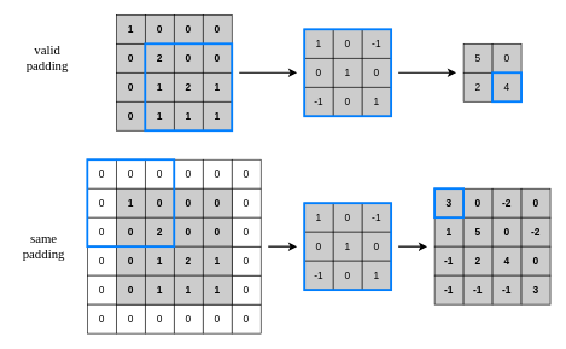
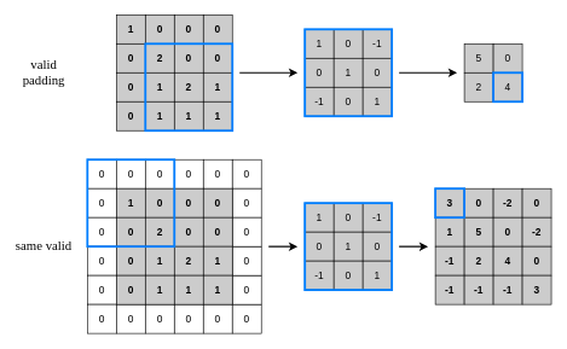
  <mxCell id="0" />
  <mxCell id="1" parent="0" />
  <mxCell id="2" value="1" style="whiteSpace=wrap;html=1;aspect=fixed;horizontal=1;verticalAlign=middle;fontSize=14;fillColor=#CCCCCC;fontStyle=1" vertex="1" parent="1"><mxGeometry x="160" y="20" width="40" height="40" as="geometry" /></mxCell>
  <mxCell id="3" value="0" style="whiteSpace=wrap;html=1;aspect=fixed;horizontal=1;verticalAlign=middle;fontSize=14;fillColor=#CCCCCC;fontStyle=1" vertex="1" parent="1"><mxGeometry x="200" y="20" width="40" height="40" as="geometry" /></mxCell>
  <mxCell id="4" value="0" style="whiteSpace=wrap;html=1;aspect=fixed;horizontal=1;verticalAlign=middle;fontSize=14;fillColor=#CCCCCC;fontStyle=1" vertex="1" parent="1"><mxGeometry x="240" y="20" width="40" height="40" as="geometry" /></mxCell>
  <mxCell id="5" value="0" style="whiteSpace=wrap;html=1;aspect=fixed;horizontal=1;verticalAlign=middle;fontSize=14;fillColor=#CCCCCC;fontStyle=1" vertex="1" parent="1"><mxGeometry x="280" y="20" width="40" height="40" as="geometry" /></mxCell>
  <mxCell id="6" value="0" style="whiteSpace=wrap;html=1;aspect=fixed;horizontal=1;verticalAlign=middle;fontSize=14;fillColor=#CCCCCC;fontStyle=1" vertex="1" parent="1"><mxGeometry x="160" y="60" width="40" height="40" as="geometry" /></mxCell>
  <mxCell id="7" value="2" style="whiteSpace=wrap;html=1;aspect=fixed;horizontal=1;verticalAlign=middle;fontSize=14;fillColor=#CCCCCC;fontStyle=1" vertex="1" parent="1"><mxGeometry x="200" y="60" width="40" height="40" as="geometry" /></mxCell>
  <mxCell id="8" value="0" style="whiteSpace=wrap;html=1;aspect=fixed;horizontal=1;verticalAlign=middle;fontSize=14;fillColor=#CCCCCC;fontStyle=1" vertex="1" parent="1"><mxGeometry x="240" y="60" width="40" height="40" as="geometry" /></mxCell>
  <mxCell id="9" value="0" style="whiteSpace=wrap;html=1;aspect=fixed;horizontal=1;verticalAlign=middle;fontSize=14;fillColor=#CCCCCC;fontStyle=1" vertex="1" parent="1"><mxGeometry x="280" y="60" width="40" height="40" as="geometry" /></mxCell>
  <mxCell id="10" value="0" style="whiteSpace=wrap;html=1;aspect=fixed;horizontal=1;verticalAlign=middle;fontSize=14;fillColor=#CCCCCC;fontStyle=1" vertex="1" parent="1"><mxGeometry x="160" y="100" width="40" height="40" as="geometry" /></mxCell>
  <mxCell id="11" value="1" style="whiteSpace=wrap;html=1;aspect=fixed;horizontal=1;verticalAlign=middle;fontSize=14;fillColor=#CCCCCC;fontStyle=1" vertex="1" parent="1"><mxGeometry x="200" y="100" width="40" height="40" as="geometry" /></mxCell>
  <mxCell id="12" value="2" style="whiteSpace=wrap;html=1;aspect=fixed;horizontal=1;verticalAlign=middle;fontSize=14;fillColor=#CCCCCC;fontStyle=1" vertex="1" parent="1"><mxGeometry x="240" y="100" width="40" height="40" as="geometry" /></mxCell>
  <mxCell id="13" value="1" style="whiteSpace=wrap;html=1;aspect=fixed;horizontal=1;verticalAlign=middle;fontSize=14;fillColor=#CCCCCC;fontStyle=1" vertex="1" parent="1"><mxGeometry x="280" y="100" width="40" height="40" as="geometry" /></mxCell>
  <mxCell id="14" value="0" style="whiteSpace=wrap;html=1;aspect=fixed;horizontal=1;verticalAlign=middle;fontSize=14;fillColor=#CCCCCC;fontStyle=1" vertex="1" parent="1"><mxGeometry x="160" y="140" width="40" height="40" as="geometry" /></mxCell>
  <mxCell id="15" value="1" style="whiteSpace=wrap;html=1;aspect=fixed;horizontal=1;verticalAlign=middle;fontSize=14;fillColor=#CCCCCC;fontStyle=1" vertex="1" parent="1"><mxGeometry x="200" y="140" width="40" height="40" as="geometry" /></mxCell>
  <mxCell id="16" value="1" style="whiteSpace=wrap;html=1;aspect=fixed;horizontal=1;verticalAlign=middle;fontSize=14;fillColor=#CCCCCC;fontStyle=1" vertex="1" parent="1"><mxGeometry x="240" y="140" width="40" height="40" as="geometry" /></mxCell>
  <mxCell id="17" value="1" style="whiteSpace=wrap;html=1;aspect=fixed;horizontal=1;verticalAlign=middle;fontSize=14;fillColor=#CCCCCC;fontStyle=1" vertex="1" parent="1"><mxGeometry x="280" y="140" width="40" height="40" as="geometry" /></mxCell>
  <mxCell id="18" value="0" style="whiteSpace=wrap;html=1;aspect=fixed;horizontal=1;verticalAlign=middle;fontSize=14;" vertex="1" parent="1"><mxGeometry x="120" y="220" width="40" height="40" as="geometry" /></mxCell>
  <mxCell id="19" value="0" style="whiteSpace=wrap;html=1;aspect=fixed;horizontal=1;verticalAlign=middle;fontSize=14;" vertex="1" parent="1"><mxGeometry x="160" y="220" width="40" height="40" as="geometry" /></mxCell>
  <mxCell id="20" value="0" style="whiteSpace=wrap;html=1;aspect=fixed;horizontal=1;verticalAlign=middle;fontSize=14;" vertex="1" parent="1"><mxGeometry x="200" y="220" width="40" height="40" as="geometry" /></mxCell>
  <mxCell id="21" value="0" style="whiteSpace=wrap;html=1;aspect=fixed;horizontal=1;verticalAlign=middle;fontSize=14;" vertex="1" parent="1"><mxGeometry x="240" y="220" width="40" height="40" as="geometry" /></mxCell>
  <mxCell id="22" value="0" style="whiteSpace=wrap;html=1;aspect=fixed;horizontal=1;verticalAlign=middle;fontSize=14;" vertex="1" parent="1"><mxGeometry x="280" y="220" width="40" height="40" as="geometry" /></mxCell>
  <mxCell id="23" value="0" style="whiteSpace=wrap;html=1;aspect=fixed;horizontal=1;verticalAlign=middle;fontSize=14;" vertex="1" parent="1"><mxGeometry x="320" y="220" width="40" height="40" as="geometry" /></mxCell>
  <mxCell id="24" value="0" style="whiteSpace=wrap;html=1;aspect=fixed;horizontal=1;verticalAlign=middle;fontSize=14;" vertex="1" parent="1"><mxGeometry x="320" y="260" width="40" height="40" as="geometry" /></mxCell>
  <mxCell id="25" value="0" style="whiteSpace=wrap;html=1;aspect=fixed;horizontal=1;verticalAlign=middle;fontSize=14;" vertex="1" parent="1"><mxGeometry x="120" y="260" width="40" height="40" as="geometry" /></mxCell>
  <mxCell id="26" value="0" style="whiteSpace=wrap;html=1;aspect=fixed;horizontal=1;verticalAlign=middle;fontSize=14;" vertex="1" parent="1"><mxGeometry x="120" y="300" width="40" height="40" as="geometry" /></mxCell>
  <mxCell id="27" value="0" style="whiteSpace=wrap;html=1;aspect=fixed;horizontal=1;verticalAlign=middle;fontSize=14;" vertex="1" parent="1"><mxGeometry x="120" y="340" width="40" height="40" as="geometry" /></mxCell>
  <mxCell id="28" value="0" style="whiteSpace=wrap;html=1;aspect=fixed;horizontal=1;verticalAlign=middle;fontSize=14;" vertex="1" parent="1"><mxGeometry x="120" y="380" width="40" height="40" as="geometry" /></mxCell>
  <mxCell id="29" value="0" style="whiteSpace=wrap;html=1;aspect=fixed;horizontal=1;verticalAlign=middle;fontSize=14;" vertex="1" parent="1"><mxGeometry x="120" y="420" width="40" height="40" as="geometry" /></mxCell>
  <mxCell id="30" value="0" style="whiteSpace=wrap;html=1;aspect=fixed;horizontal=1;verticalAlign=middle;fontSize=14;" vertex="1" parent="1"><mxGeometry x="160" y="420" width="40" height="40" as="geometry" /></mxCell>
  <mxCell id="31" value="0" style="whiteSpace=wrap;html=1;aspect=fixed;horizontal=1;verticalAlign=middle;fontSize=14;" vertex="1" parent="1"><mxGeometry x="200" y="420" width="40" height="40" as="geometry" /></mxCell>
  <mxCell id="32" value="0" style="whiteSpace=wrap;html=1;aspect=fixed;horizontal=1;verticalAlign=middle;fontSize=14;" vertex="1" parent="1"><mxGeometry x="240" y="420" width="40" height="40" as="geometry" /></mxCell>
  <mxCell id="33" value="0" style="whiteSpace=wrap;html=1;aspect=fixed;horizontal=1;verticalAlign=middle;fontSize=14;" vertex="1" parent="1"><mxGeometry x="280" y="420" width="40" height="40" as="geometry" /></mxCell>
  <mxCell id="34" value="0" style="whiteSpace=wrap;html=1;aspect=fixed;horizontal=1;verticalAlign=middle;fontSize=14;" vertex="1" parent="1"><mxGeometry x="320" y="420" width="40" height="40" as="geometry" /></mxCell>
  <mxCell id="35" value="0" style="whiteSpace=wrap;html=1;aspect=fixed;horizontal=1;verticalAlign=middle;fontSize=14;" vertex="1" parent="1"><mxGeometry x="320" y="380" width="40" height="40" as="geometry" /></mxCell>
  <mxCell id="36" value="0" style="whiteSpace=wrap;html=1;aspect=fixed;horizontal=1;verticalAlign=middle;fontSize=14;" vertex="1" parent="1"><mxGeometry x="320" y="340" width="40" height="40" as="geometry" /></mxCell>
  <mxCell id="37" value="0" style="whiteSpace=wrap;html=1;aspect=fixed;horizontal=1;verticalAlign=middle;fontSize=14;" vertex="1" parent="1"><mxGeometry x="320" y="300" width="40" height="40" as="geometry" /></mxCell>
  <mxCell id="38" value="1" style="whiteSpace=wrap;html=1;aspect=fixed;horizontal=1;verticalAlign=middle;fontSize=14;fillColor=#CCCCCC;fontStyle=1" vertex="1" parent="1"><mxGeometry x="160" y="260" width="40" height="40" as="geometry" /></mxCell>
  <mxCell id="39" value="0" style="whiteSpace=wrap;html=1;aspect=fixed;horizontal=1;verticalAlign=middle;fontSize=14;fillColor=#CCCCCC;fontStyle=1" vertex="1" parent="1"><mxGeometry x="200" y="260" width="40" height="40" as="geometry" /></mxCell>
  <mxCell id="40" value="0" style="whiteSpace=wrap;html=1;aspect=fixed;horizontal=1;verticalAlign=middle;fontSize=14;fillColor=#CCCCCC;fontStyle=1" vertex="1" parent="1"><mxGeometry x="240" y="260" width="40" height="40" as="geometry" /></mxCell>
  <mxCell id="41" value="0" style="whiteSpace=wrap;html=1;aspect=fixed;horizontal=1;verticalAlign=middle;fontSize=14;fillColor=#CCCCCC;fontStyle=1" vertex="1" parent="1"><mxGeometry x="280" y="260" width="40" height="40" as="geometry" /></mxCell>
  <mxCell id="42" value="0" style="whiteSpace=wrap;html=1;aspect=fixed;horizontal=1;verticalAlign=middle;fontSize=14;fillColor=#CCCCCC;fontStyle=1" vertex="1" parent="1"><mxGeometry x="160" y="300" width="40" height="40" as="geometry" /></mxCell>
  <mxCell id="43" value="2" style="whiteSpace=wrap;html=1;aspect=fixed;horizontal=1;verticalAlign=middle;fontSize=14;fillColor=#CCCCCC;fontStyle=1" vertex="1" parent="1"><mxGeometry x="200" y="300" width="40" height="40" as="geometry" /></mxCell>
  <mxCell id="44" value="0" style="whiteSpace=wrap;html=1;aspect=fixed;horizontal=1;verticalAlign=middle;fontSize=14;fillColor=#CCCCCC;fontStyle=1" vertex="1" parent="1"><mxGeometry x="240" y="300" width="40" height="40" as="geometry" /></mxCell>
  <mxCell id="45" value="0" style="whiteSpace=wrap;html=1;aspect=fixed;horizontal=1;verticalAlign=middle;fontSize=14;fillColor=#CCCCCC;fontStyle=1" vertex="1" parent="1"><mxGeometry x="280" y="300" width="40" height="40" as="geometry" /></mxCell>
  <mxCell id="46" value="0" style="whiteSpace=wrap;html=1;aspect=fixed;horizontal=1;verticalAlign=middle;fontSize=14;fillColor=#CCCCCC;fontStyle=1" vertex="1" parent="1"><mxGeometry x="160" y="340" width="40" height="40" as="geometry" /></mxCell>
  <mxCell id="47" value="1" style="whiteSpace=wrap;html=1;aspect=fixed;horizontal=1;verticalAlign=middle;fontSize=14;fillColor=#CCCCCC;fontStyle=1" vertex="1" parent="1"><mxGeometry x="200" y="340" width="40" height="40" as="geometry" /></mxCell>
  <mxCell id="48" value="2" style="whiteSpace=wrap;html=1;aspect=fixed;horizontal=1;verticalAlign=middle;fontSize=14;fillColor=#CCCCCC;fontStyle=1" vertex="1" parent="1"><mxGeometry x="240" y="340" width="40" height="40" as="geometry" /></mxCell>
  <mxCell id="49" value="1" style="whiteSpace=wrap;html=1;aspect=fixed;horizontal=1;verticalAlign=middle;fontSize=14;fillColor=#CCCCCC;fontStyle=1" vertex="1" parent="1"><mxGeometry x="280" y="340" width="40" height="40" as="geometry" /></mxCell>
  <mxCell id="50" value="0" style="whiteSpace=wrap;html=1;aspect=fixed;horizontal=1;verticalAlign=middle;fontSize=14;fillColor=#CCCCCC;fontStyle=1" vertex="1" parent="1"><mxGeometry x="160" y="380" width="40" height="40" as="geometry" /></mxCell>
  <mxCell id="51" value="1" style="whiteSpace=wrap;html=1;aspect=fixed;horizontal=1;verticalAlign=middle;fontSize=14;fillColor=#CCCCCC;fontStyle=1" vertex="1" parent="1"><mxGeometry x="200" y="380" width="40" height="40" as="geometry" /></mxCell>
  <mxCell id="52" value="1" style="whiteSpace=wrap;html=1;aspect=fixed;horizontal=1;verticalAlign=middle;fontSize=14;fillColor=#CCCCCC;fontStyle=1" vertex="1" parent="1"><mxGeometry x="240" y="380" width="40" height="40" as="geometry" /></mxCell>
  <mxCell id="53" value="1" style="whiteSpace=wrap;html=1;aspect=fixed;horizontal=1;verticalAlign=middle;fontSize=14;fillColor=#CCCCCC;fontStyle=1" vertex="1" parent="1"><mxGeometry x="280" y="380" width="40" height="40" as="geometry" /></mxCell>
  <mxCell id="54" value="1" style="whiteSpace=wrap;html=1;aspect=fixed;fillColor=#CCCCCC;fontSize=14;" vertex="1" parent="1"><mxGeometry x="420" y="40" width="40" height="40" as="geometry" /></mxCell>
  <mxCell id="55" value="0" style="whiteSpace=wrap;html=1;aspect=fixed;fillColor=#CCCCCC;fontSize=14;" vertex="1" parent="1"><mxGeometry x="420" y="80" width="40" height="40" as="geometry" /></mxCell>
  <mxCell id="56" value="-1" style="whiteSpace=wrap;html=1;aspect=fixed;fillColor=#CCCCCC;fontSize=14;" vertex="1" parent="1"><mxGeometry x="420" y="120" width="40" height="40" as="geometry" /></mxCell>
  <mxCell id="57" value="0" style="whiteSpace=wrap;html=1;aspect=fixed;fillColor=#CCCCCC;fontSize=14;" vertex="1" parent="1"><mxGeometry x="460" y="40" width="40" height="40" as="geometry" /></mxCell>
  <mxCell id="58" value="1" style="whiteSpace=wrap;html=1;aspect=fixed;fillColor=#CCCCCC;fontSize=14;" vertex="1" parent="1"><mxGeometry x="460" y="80" width="40" height="40" as="geometry" /></mxCell>
  <mxCell id="59" value="0" style="whiteSpace=wrap;html=1;aspect=fixed;fillColor=#CCCCCC;fontSize=14;" vertex="1" parent="1"><mxGeometry x="460" y="120" width="40" height="40" as="geometry" /></mxCell>
  <mxCell id="60" value="-1" style="whiteSpace=wrap;html=1;aspect=fixed;fillColor=#CCCCCC;fontSize=14;" vertex="1" parent="1"><mxGeometry x="500" y="40" width="40" height="40" as="geometry" /></mxCell>
  <mxCell id="61" value="0" style="whiteSpace=wrap;html=1;aspect=fixed;fillColor=#CCCCCC;fontSize=14;" vertex="1" parent="1"><mxGeometry x="500" y="80" width="40" height="40" as="geometry" /></mxCell>
  <mxCell id="62" value="1" style="whiteSpace=wrap;html=1;aspect=fixed;fillColor=#CCCCCC;fontSize=14;" vertex="1" parent="1"><mxGeometry x="500" y="120" width="40" height="40" as="geometry" /></mxCell>
  <mxCell id="63" value="1" style="whiteSpace=wrap;html=1;aspect=fixed;fillColor=#CCCCCC;fontSize=14;" vertex="1" parent="1"><mxGeometry x="420" y="280" width="40" height="40" as="geometry" /></mxCell>
  <mxCell id="64" value="0" style="whiteSpace=wrap;html=1;aspect=fixed;fillColor=#CCCCCC;fontSize=14;" vertex="1" parent="1"><mxGeometry x="420" y="320" width="40" height="40" as="geometry" /></mxCell>
  <mxCell id="65" value="-1" style="whiteSpace=wrap;html=1;aspect=fixed;fillColor=#CCCCCC;fontSize=14;" vertex="1" parent="1"><mxGeometry x="420" y="360" width="40" height="40" as="geometry" /></mxCell>
  <mxCell id="66" value="0" style="whiteSpace=wrap;html=1;aspect=fixed;fillColor=#CCCCCC;fontSize=14;" vertex="1" parent="1"><mxGeometry x="460" y="280" width="40" height="40" as="geometry" /></mxCell>
  <mxCell id="67" value="1" style="whiteSpace=wrap;html=1;aspect=fixed;fillColor=#CCCCCC;fontSize=14;" vertex="1" parent="1"><mxGeometry x="460" y="320" width="40" height="40" as="geometry" /></mxCell>
  <mxCell id="68" value="0" style="whiteSpace=wrap;html=1;aspect=fixed;fillColor=#CCCCCC;fontSize=14;" vertex="1" parent="1"><mxGeometry x="460" y="360" width="40" height="40" as="geometry" /></mxCell>
  <mxCell id="69" value="-1" style="whiteSpace=wrap;html=1;aspect=fixed;fillColor=#CCCCCC;fontSize=14;" vertex="1" parent="1"><mxGeometry x="500" y="280" width="40" height="40" as="geometry" /></mxCell>
  <mxCell id="70" value="0" style="whiteSpace=wrap;html=1;aspect=fixed;fillColor=#CCCCCC;fontSize=14;" vertex="1" parent="1"><mxGeometry x="500" y="320" width="40" height="40" as="geometry" /></mxCell>
  <mxCell id="71" value="1" style="whiteSpace=wrap;html=1;aspect=fixed;fillColor=#CCCCCC;fontSize=14;" vertex="1" parent="1"><mxGeometry x="500" y="360" width="40" height="40" as="geometry" /></mxCell>
  <mxCell id="72" value="5" style="whiteSpace=wrap;html=1;aspect=fixed;fillColor=#CCCCCC;fontSize=14;" vertex="1" parent="1"><mxGeometry x="640" y="60" width="40" height="40" as="geometry" /></mxCell>
  <mxCell id="73" value="0" style="whiteSpace=wrap;html=1;aspect=fixed;fillColor=#CCCCCC;fontSize=14;" vertex="1" parent="1"><mxGeometry x="680" y="60" width="40" height="40" as="geometry" /></mxCell>
  <mxCell id="74" value="2" style="whiteSpace=wrap;html=1;aspect=fixed;fillColor=#CCCCCC;fontSize=14;" vertex="1" parent="1"><mxGeometry x="640" y="100" width="40" height="40" as="geometry" /></mxCell>
  <mxCell id="75" value="4" style="whiteSpace=wrap;html=1;aspect=fixed;fillColor=#CCCCCC;fontSize=14;" vertex="1" parent="1"><mxGeometry x="680" y="100" width="40" height="40" as="geometry" /></mxCell>
  <mxCell id="76" value="3" style="whiteSpace=wrap;html=1;aspect=fixed;horizontal=1;verticalAlign=middle;fontSize=14;fillColor=#CCCCCC;fontStyle=1" vertex="1" parent="1"><mxGeometry x="600" y="260" width="40" height="40" as="geometry" /></mxCell>
  <mxCell id="77" value="0" style="whiteSpace=wrap;html=1;aspect=fixed;horizontal=1;verticalAlign=middle;fontSize=14;fillColor=#CCCCCC;fontStyle=1" vertex="1" parent="1"><mxGeometry x="640" y="260" width="40" height="40" as="geometry" /></mxCell>
  <mxCell id="78" value="-2" style="whiteSpace=wrap;html=1;aspect=fixed;horizontal=1;verticalAlign=middle;fontSize=14;fillColor=#CCCCCC;fontStyle=1" vertex="1" parent="1"><mxGeometry x="680" y="260" width="40" height="40" as="geometry" /></mxCell>
  <mxCell id="79" value="0" style="whiteSpace=wrap;html=1;aspect=fixed;horizontal=1;verticalAlign=middle;fontSize=14;fillColor=#CCCCCC;fontStyle=1" vertex="1" parent="1"><mxGeometry x="720" y="260" width="40" height="40" as="geometry" /></mxCell>
  <mxCell id="80" value="1" style="whiteSpace=wrap;html=1;aspect=fixed;horizontal=1;verticalAlign=middle;fontSize=14;fillColor=#CCCCCC;fontStyle=1" vertex="1" parent="1"><mxGeometry x="600" y="300" width="40" height="40" as="geometry" /></mxCell>
  <mxCell id="81" value="5" style="whiteSpace=wrap;html=1;aspect=fixed;horizontal=1;verticalAlign=middle;fontSize=14;fillColor=#CCCCCC;fontStyle=1" vertex="1" parent="1"><mxGeometry x="640" y="300" width="40" height="40" as="geometry" /></mxCell>
  <mxCell id="82" value="0" style="whiteSpace=wrap;html=1;aspect=fixed;horizontal=1;verticalAlign=middle;fontSize=14;fillColor=#CCCCCC;fontStyle=1" vertex="1" parent="1"><mxGeometry x="680" y="300" width="40" height="40" as="geometry" /></mxCell>
  <mxCell id="83" value="-2" style="whiteSpace=wrap;html=1;aspect=fixed;horizontal=1;verticalAlign=middle;fontSize=14;fillColor=#CCCCCC;fontStyle=1" vertex="1" parent="1"><mxGeometry x="720" y="300" width="40" height="40" as="geometry" /></mxCell>
  <mxCell id="84" value="-1" style="whiteSpace=wrap;html=1;aspect=fixed;horizontal=1;verticalAlign=middle;fontSize=14;fillColor=#CCCCCC;fontStyle=1" vertex="1" parent="1"><mxGeometry x="600" y="340" width="40" height="40" as="geometry" /></mxCell>
  <mxCell id="85" value="2" style="whiteSpace=wrap;html=1;aspect=fixed;horizontal=1;verticalAlign=middle;fontSize=14;fillColor=#CCCCCC;fontStyle=1" vertex="1" parent="1"><mxGeometry x="640" y="340" width="40" height="40" as="geometry" /></mxCell>
  <mxCell id="86" value="4" style="whiteSpace=wrap;html=1;aspect=fixed;horizontal=1;verticalAlign=middle;fontSize=14;fillColor=#CCCCCC;fontStyle=1" vertex="1" parent="1"><mxGeometry x="680" y="340" width="40" height="40" as="geometry" /></mxCell>
  <mxCell id="87" value="0" style="whiteSpace=wrap;html=1;aspect=fixed;horizontal=1;verticalAlign=middle;fontSize=14;fillColor=#CCCCCC;fontStyle=1" vertex="1" parent="1"><mxGeometry x="720" y="340" width="40" height="40" as="geometry" /></mxCell>
  <mxCell id="88" value="-1" style="whiteSpace=wrap;html=1;aspect=fixed;horizontal=1;verticalAlign=middle;fontSize=14;fillColor=#CCCCCC;fontStyle=1" vertex="1" parent="1"><mxGeometry x="600" y="380" width="40" height="40" as="geometry" /></mxCell>
  <mxCell id="89" value="-1" style="whiteSpace=wrap;html=1;aspect=fixed;horizontal=1;verticalAlign=middle;fontSize=14;fillColor=#CCCCCC;fontStyle=1" vertex="1" parent="1"><mxGeometry x="640" y="380" width="40" height="40" as="geometry" /></mxCell>
  <mxCell id="90" value="-1" style="whiteSpace=wrap;html=1;aspect=fixed;horizontal=1;verticalAlign=middle;fontSize=14;fillColor=#CCCCCC;fontStyle=1" vertex="1" parent="1"><mxGeometry x="680" y="380" width="40" height="40" as="geometry" /></mxCell>
  <mxCell id="91" value="3" style="whiteSpace=wrap;html=1;aspect=fixed;horizontal=1;verticalAlign=middle;fontSize=14;fillColor=#CCCCCC;fontStyle=1" vertex="1" parent="1"><mxGeometry x="720" y="380" width="40" height="40" as="geometry" /></mxCell>
  <mxCell id="92" value="" style="whiteSpace=wrap;html=1;aspect=fixed;fontSize=14;fillColor=none;strokeWidth=3;strokeColor=#007FFF;" vertex="1" parent="1"><mxGeometry x="120" y="220" width="120" height="120" as="geometry" /></mxCell>
  <mxCell id="93" value="" style="whiteSpace=wrap;html=1;aspect=fixed;fontSize=14;fillColor=none;strokeWidth=3;strokeColor=#007FFF;" vertex="1" parent="1"><mxGeometry x="420" y="280" width="120" height="120" as="geometry" /></mxCell>
  <mxCell id="94" value="" style="whiteSpace=wrap;html=1;aspect=fixed;fontSize=14;fillColor=none;strokeWidth=3;strokeColor=#007FFF;" vertex="1" parent="1"><mxGeometry x="600" y="260" width="40" height="40" as="geometry" /></mxCell>
  <mxCell id="95" value="" style="whiteSpace=wrap;html=1;aspect=fixed;fontSize=14;fillColor=none;strokeWidth=3;strokeColor=#007FFF;" vertex="1" parent="1"><mxGeometry x="200" y="60" width="120" height="120" as="geometry" /></mxCell>
  <mxCell id="96" value="" style="whiteSpace=wrap;html=1;aspect=fixed;fontSize=14;fillColor=none;strokeWidth=3;strokeColor=#007FFF;" vertex="1" parent="1"><mxGeometry x="420" y="40" width="120" height="120" as="geometry" /></mxCell>
  <mxCell id="97" value="" style="whiteSpace=wrap;html=1;aspect=fixed;fontSize=14;fillColor=none;strokeWidth=3;strokeColor=#007FFF;" vertex="1" parent="1"><mxGeometry x="680" y="100" width="40" height="40" as="geometry" /></mxCell>
  <mxCell id="98" value="" style="endArrow=classic;html=1;strokeColor=#000000;strokeWidth=2;fontSize=14;" edge="1" parent="1"><mxGeometry width="50" height="50" relative="1" as="geometry"><mxPoint x="330" y="100" as="sourcePoint" /><mxPoint x="410" y="100" as="targetPoint" /></mxGeometry></mxCell>
  <mxCell id="99" value="" style="endArrow=classic;html=1;strokeColor=#000000;strokeWidth=2;fontSize=14;" edge="1" parent="1"><mxGeometry width="50" height="50" relative="1" as="geometry"><mxPoint x="550" y="100" as="sourcePoint" /><mxPoint x="630" y="100" as="targetPoint" /></mxGeometry></mxCell>
  <mxCell id="100" value="" style="endArrow=classic;html=1;strokeColor=#000000;strokeWidth=2;fontSize=14;" edge="1" parent="1"><mxGeometry width="50" height="50" relative="1" as="geometry"><mxPoint x="370" y="340" as="sourcePoint" /><mxPoint x="410" y="340" as="targetPoint" /></mxGeometry></mxCell>
  <mxCell id="101" value="" style="endArrow=classic;html=1;strokeColor=#000000;strokeWidth=2;fontSize=14;" edge="1" parent="1"><mxGeometry width="50" height="50" relative="1" as="geometry"><mxPoint x="550" y="340" as="sourcePoint" /><mxPoint x="590" y="340" as="targetPoint" /></mxGeometry></mxCell>
- <mxCell id="102" value="&lt;font style=&quot;font-size: 18px&quot;&gt;valid padding&lt;/font&gt;" style="text;html=1;strokeColor=none;fillColor=none;align=center;verticalAlign=middle;whiteSpace=wrap;rounded=0;fontSize=14;fontFamily=lmodern;" vertex="1" parent="1"><mxGeometry x="25" y="70" width="80" height="20" as="geometry" /></mxCell>
- <mxCell id="103" value="&lt;font style=&quot;font-size: 18px&quot;&gt;same padding&lt;/font&gt;" style="text;html=1;strokeColor=none;fillColor=none;align=center;verticalAlign=middle;whiteSpace=wrap;rounded=0;fontSize=14;fontFamily=lmodern;" vertex="1" parent="1"><mxGeometry x="20" y="330" width="80" height="20" as="geometry" /></mxCell>
+ <mxCell id="102" value="&lt;font style=&quot;font-size: 18px&quot;&gt;valid padding&lt;/font&gt;" style="text;html=1;strokeColor=none;fillColor=none;align=center;verticalAlign=middle;whiteSpace=wrap;rounded=0;fontSize=14;fontFamily=lmodern;" vertex="1" parent="1"><mxGeometry x="20" y="90" width="80" height="20" as="geometry" /></mxCell>
+ <mxCell id="103" value="&lt;font style=&quot;font-size: 18px&quot;&gt;same valid&lt;/font&gt;" style="text;html=1;strokeColor=none;fillColor=none;align=center;verticalAlign=middle;whiteSpace=wrap;rounded=0;fontSize=14;fontFamily=lmodern;" vertex="1" parent="1"><mxGeometry x="20" y="330" width="80" height="20" as="geometry" /></mxCell>
